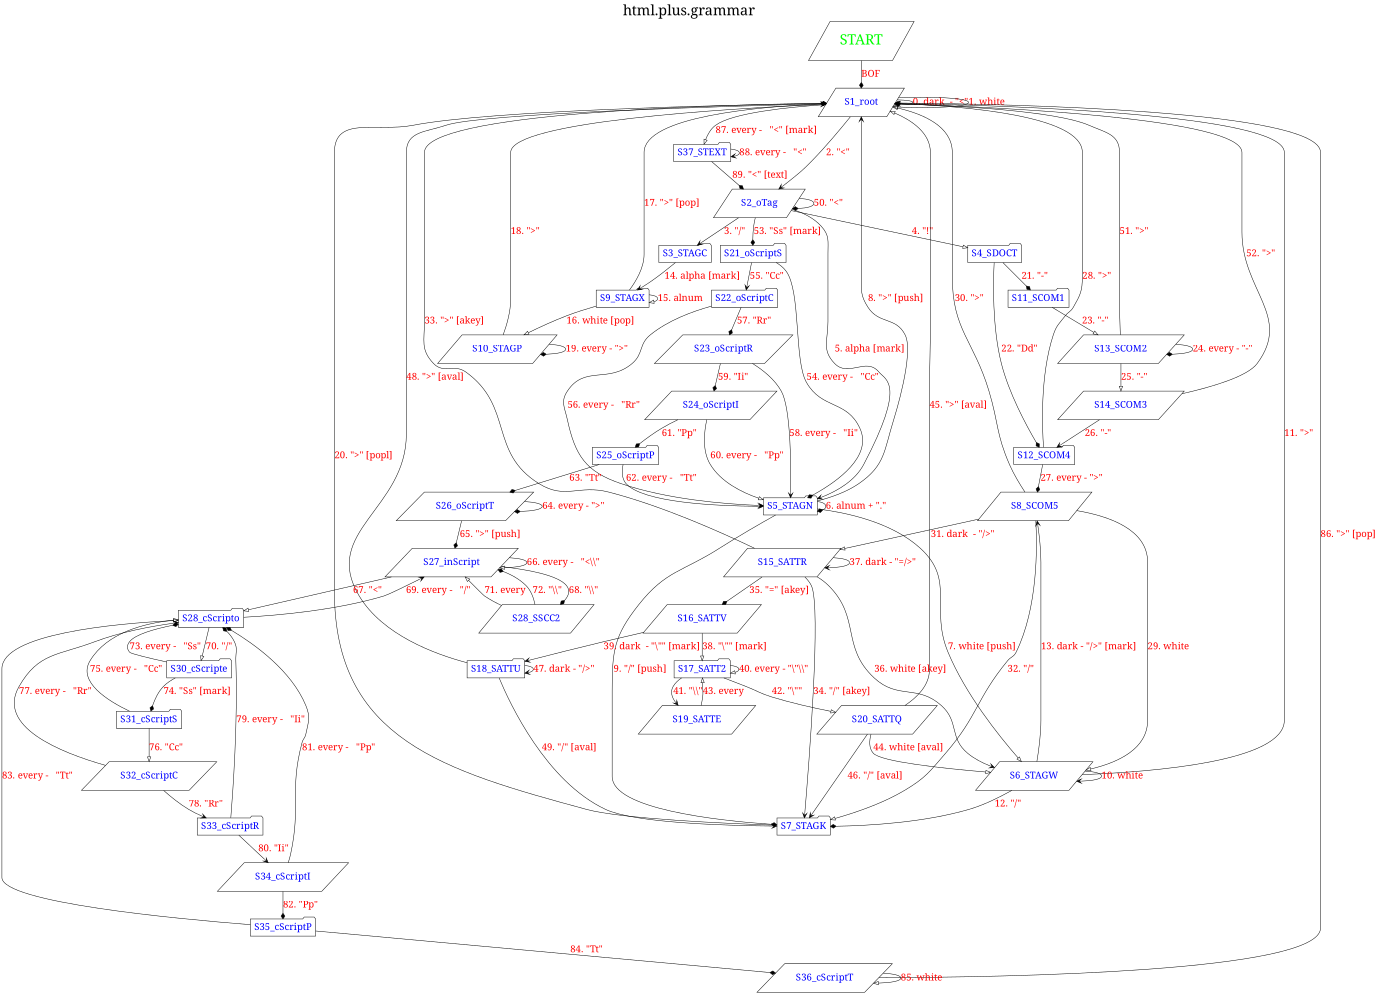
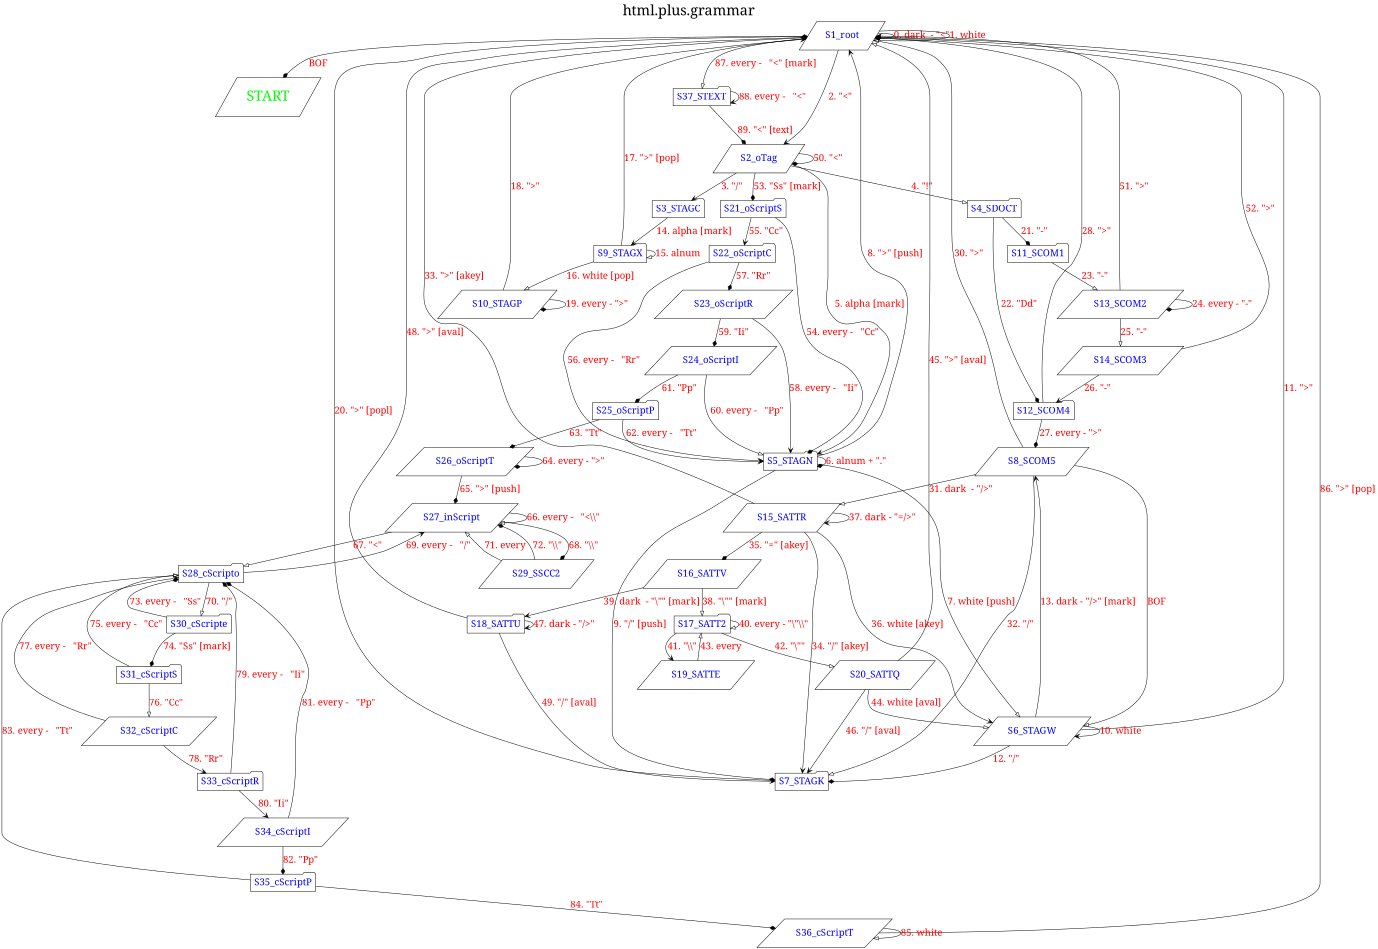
  digraph {
    fontname="Noto Serif"
    fontsize=30
    label="html.plus.grammar"
    labeljust=center
    labelloc=top
    rankdir=TB
    node [fontcolor=blue fontname="Noto Serif" fontsize=20 shape=parallelogram]
    edge [arrowhead=diamond fontcolor=red fontname="Noto Serif" fontsize=20]
    START [fontcolor=green fontsize=30]
    S1_root
    S2_oTag
    S37_STEXT [shape=folder]
    S3_STAGC [shape=folder]
    S4_SDOCT [shape=folder]
    S5_STAGN [shape=folder]
    S21_oScriptS [shape=folder]
    S9_STAGX [shape=folder]
    S11_SCOM1 [shape=folder]
    S12_SCOM4 [shape=folder]
    S6_STAGW
    S7_STAGK [shape=folder]
    S22_oScriptC [shape=folder]
    S10_STAGP
    S13_SCOM2
    S8_SCOM5
    S15_SATTR
    S16_SATTV
    S14_SCOM3
    S17_SATT2 [shape=folder]
    S18_SATTU [shape=folder]
    S19_SATTE
    S20_SATTQ
    S23_oScriptR
    S24_oScriptI
    S25_oScriptP [shape=folder]
    S26_oScriptT
    S27_inScript
    S28_cScripto [shape=folder]
-   S29_SSCC2 [label=S28_SSCC2]
+   S29_SSCC2
    S30_cScripte [shape=folder]
    S31_cScriptS [shape=folder]
    S32_cScriptC
    S33_cScriptR [shape=folder]
    S34_cScriptI
    S35_cScriptP [shape=folder]
    S36_cScriptT
-   START -> S1_root [label=BOF]
+   S1_root -> START [label=BOF]
    S1_root -> S1_root [arrowhead=onormal label="0. dark  - \"<\""]
    S1_root -> S1_root [arrowhead=onormal label="1. white"]
    S1_root -> S2_oTag [arrowhead=vee label="2. \"<\""]
    S1_root -> S37_STEXT [arrowhead=onormal label="87. every -   \"<\" [mark]"]
    S2_oTag -> S2_oTag [label="50. \"<\""]
    S2_oTag -> S3_STAGC [arrowhead=vee label="3. \"/\""]
    S2_oTag -> S4_SDOCT [arrowhead=onormal label="4. \"!\""]
    S2_oTag -> S5_STAGN [arrowhead=vee label="5. alpha [mark]"]
    S2_oTag -> S21_oScriptS [label="53. \"Ss\" [mark]"]
    S37_STEXT -> S2_oTag [label="89. \"<\" [text]"]
    S37_STEXT -> S37_STEXT [arrowhead=vee label="88. every -   \"<\""]
    S3_STAGC -> S9_STAGX [arrowhead=vee label="14. alpha [mark]"]
    S4_SDOCT -> S11_SCOM1 [label="21. \"-\""]
    S4_SDOCT -> S12_SCOM4 [label="22. \"Dd\""]
    S5_STAGN -> S1_root [arrowhead=vee label="8. \">\" [push]"]
    S5_STAGN -> S5_STAGN [label="6. alnum + \".\""]
    S5_STAGN -> S6_STAGW [arrowhead=onormal label="7. white [push]"]
    S5_STAGN -> S7_STAGK [label="9. \"/\" [push]"]
    S21_oScriptS -> S5_STAGN [label="54. every -   \"Cc\""]
    S21_oScriptS -> S22_oScriptC [arrowhead=vee label="55. \"Cc\""]
    S9_STAGX -> S1_root [arrowhead=vee label="17. \">\" [pop]"]
    S9_STAGX -> S9_STAGX [arrowhead=onormal label="15. alnum"]
    S9_STAGX -> S10_STAGP [arrowhead=onormal label="16. white [pop]"]
    S11_SCOM1 -> S13_SCOM2 [arrowhead=onormal label="23. \"-\""]
    S12_SCOM4 -> S1_root [arrowhead=vee label="28. \">\""]
    S12_SCOM4 -> S8_SCOM5 [label="27. every - \">\""]
    S6_STAGW -> S1_root [label="11. \">\""]
    S6_STAGW -> S6_STAGW [arrowhead=vee label="10. white"]
    S6_STAGW -> S7_STAGK [label="12. \"/\""]
    S6_STAGW -> S8_SCOM5 [arrowhead=vee label="13. dark - \"/>\" [mark]"]
    S7_STAGK -> S1_root [label="20. \">\" [popl]"]
    S22_oScriptC -> S5_STAGN [arrowhead=vee label="56. every -   \"Rr\""]
    S22_oScriptC -> S23_oScriptR [label="57. \"Rr\""]
    S10_STAGP -> S1_root [arrowhead=vee label="18. \">\""]
    S10_STAGP -> S10_STAGP [label="19. every - \">\""]
    S13_SCOM2 -> S1_root [arrowhead=vee label="51. \">\""]
    S13_SCOM2 -> S13_SCOM2 [label="24. every - \"-\""]
    S13_SCOM2 -> S14_SCOM3 [arrowhead=onormal label="25. \"-\""]
    S8_SCOM5 -> S1_root [arrowhead=onormal label="30. \">\""]
-   S8_SCOM5 -> S6_STAGW [arrowhead=onormal label="29. white"]
+   S8_SCOM5 -> S6_STAGW [arrowhead=onormal label=BOF]
    S8_SCOM5 -> S7_STAGK [arrowhead=onormal label="32. \"/\""]
    S8_SCOM5 -> S15_SATTR [arrowhead=onormal label="31. dark  - \"/>\""]
    S15_SATTR -> S1_root [label="33. \">\" [akey]"]
    S15_SATTR -> S6_STAGW [arrowhead=vee label="36. white [akey]"]
    S15_SATTR -> S7_STAGK [arrowhead=vee label="34. \"/\" [akey]"]
    S15_SATTR -> S15_SATTR [arrowhead=vee label="37. dark - \"=/>\""]
    S15_SATTR -> S16_SATTV [label="35. \"=\" [akey]"]
    S16_SATTV -> S17_SATT2 [arrowhead=onormal label="38. \"\\\"\" [mark]"]
    S16_SATTV -> S18_SATTU [arrowhead=vee label="39. dark  - \"\\\"\" [mark]"]
    S14_SCOM3 -> S1_root [label="52. \">\""]
    S14_SCOM3 -> S12_SCOM4 [arrowhead=vee label="26. \"-\""]
    S17_SATT2 -> S17_SATT2 [arrowhead=onormal label="40. every - \"\\\"\\\\\""]
    S17_SATT2 -> S19_SATTE [arrowhead=vee label="41. \"\\\\\""]
    S17_SATT2 -> S20_SATTQ [arrowhead=onormal label="42. \"\\\"\""]
    S18_SATTU -> S1_root [label="48. \">\" [aval]"]
    S18_SATTU -> S7_STAGK [arrowhead=vee label="49. \"/\" [aval]"]
    S18_SATTU -> S18_SATTU [arrowhead=vee label="47. dark - \"/>\""]
    S19_SATTE -> S17_SATT2 [arrowhead=onormal label="43. every"]
    S20_SATTQ -> S1_root [arrowhead=onormal label="45. \">\" [aval]"]
    S20_SATTQ -> S6_STAGW [arrowhead=onormal label="44. white [aval]"]
    S20_SATTQ -> S7_STAGK [arrowhead=vee label="46. \"/\" [aval]"]
    S23_oScriptR -> S5_STAGN [arrowhead=vee label="58. every -   \"Ii\""]
    S23_oScriptR -> S24_oScriptI [label="59. \"Ii\""]
    S24_oScriptI -> S5_STAGN [arrowhead=onormal label="60. every -   \"Pp\""]
    S24_oScriptI -> S25_oScriptP [label="61. \"Pp\""]
    S25_oScriptP -> S5_STAGN [arrowhead=vee label="62. every -   \"Tt\""]
    S25_oScriptP -> S26_oScriptT [label="63. \"Tt\""]
    S26_oScriptT -> S26_oScriptT [label="64. every - \">\""]
    S26_oScriptT -> S27_inScript [label="65. \">\" [push]"]
    S27_inScript -> S27_inScript [arrowhead=onormal label="66. every -   \"<\\\\\""]
    S27_inScript -> S28_cScripto [arrowhead=onormal label="67. \"<\""]
    S27_inScript -> S29_SSCC2 [label="68. \"\\\\\""]
    S28_cScripto -> S27_inScript [arrowhead=vee label="69. every -   \"/\""]
    S28_cScripto -> S30_cScripte [arrowhead=onormal label="70. \"/\""]
    S29_SSCC2 -> S27_inScript [arrowhead=onormal label="71. every"]
    S29_SSCC2 -> S27_inScript [label="72. \"\\\\\""]
    S30_cScripte -> S28_cScripto [label="73. every -   \"Ss\""]
    S30_cScripte -> S31_cScriptS [label="74. \"Ss\" [mark]"]
    S31_cScriptS -> S28_cScripto [arrowhead=onormal label="75. every -   \"Cc\""]
    S31_cScriptS -> S32_cScriptC [arrowhead=onormal label="76. \"Cc\""]
    S32_cScriptC -> S28_cScripto [arrowhead=vee label="77. every -   \"Rr\""]
    S32_cScriptC -> S33_cScriptR [arrowhead=vee label="78. \"Rr\""]
    S33_cScriptR -> S28_cScripto [label="79. every -   \"Ii\""]
    S33_cScriptR -> S34_cScriptI [arrowhead=vee label="80. \"Ii\""]
    S34_cScriptI -> S28_cScripto [label="81. every -   \"Pp\""]
    S34_cScriptI -> S35_cScriptP [label="82. \"Pp\""]
    S35_cScriptP -> S28_cScripto [arrowhead=onormal label="83. every -   \"Tt\""]
    S35_cScriptP -> S36_cScriptT [label="84. \"Tt\""]
    S36_cScriptT -> S1_root [arrowhead=onormal label="86. \">\" [pop]"]
    S36_cScriptT -> S36_cScriptT [arrowhead=onormal label="85. white"]
  }
